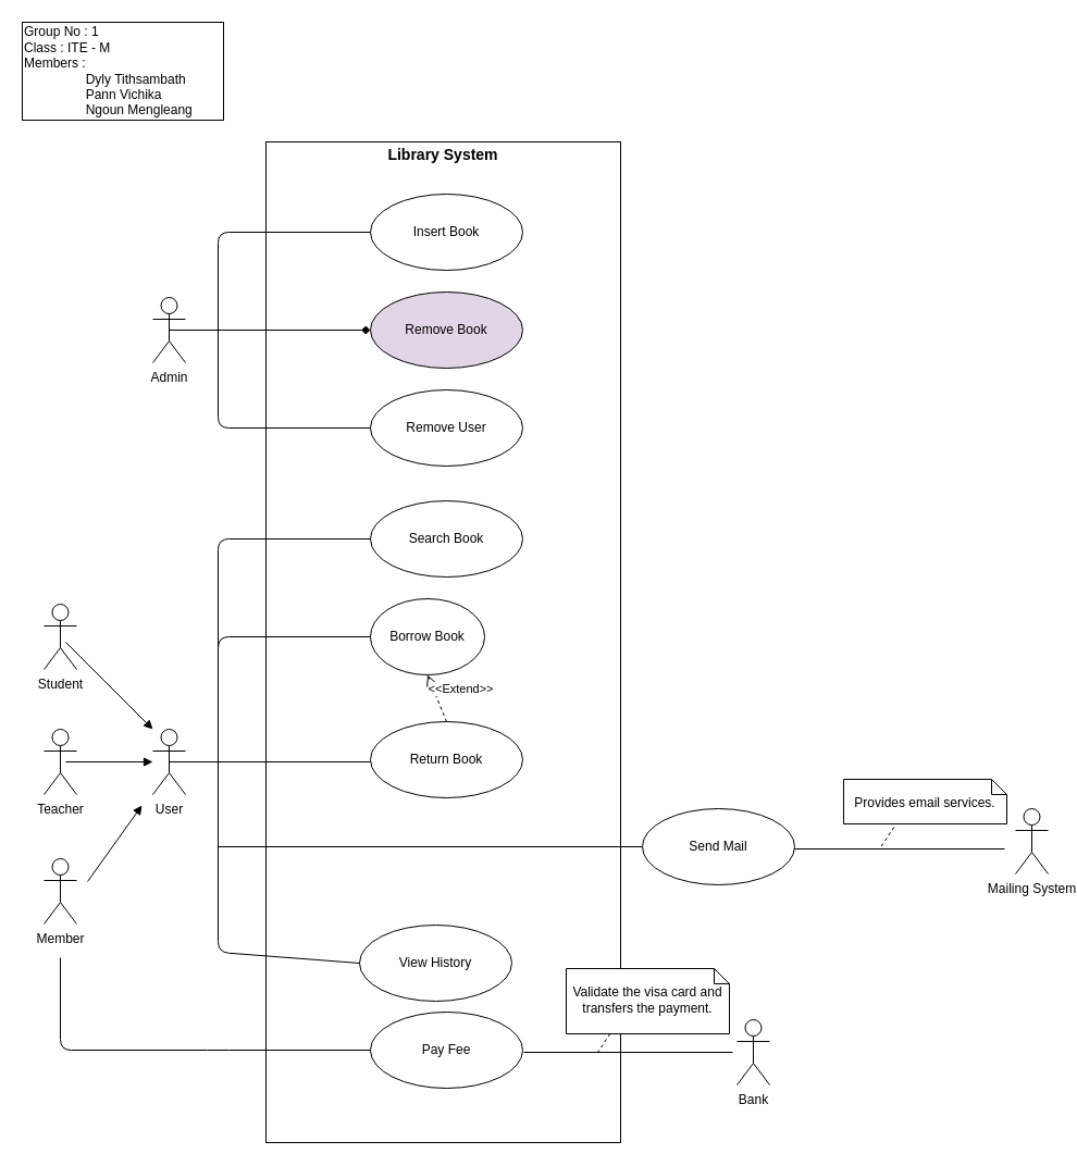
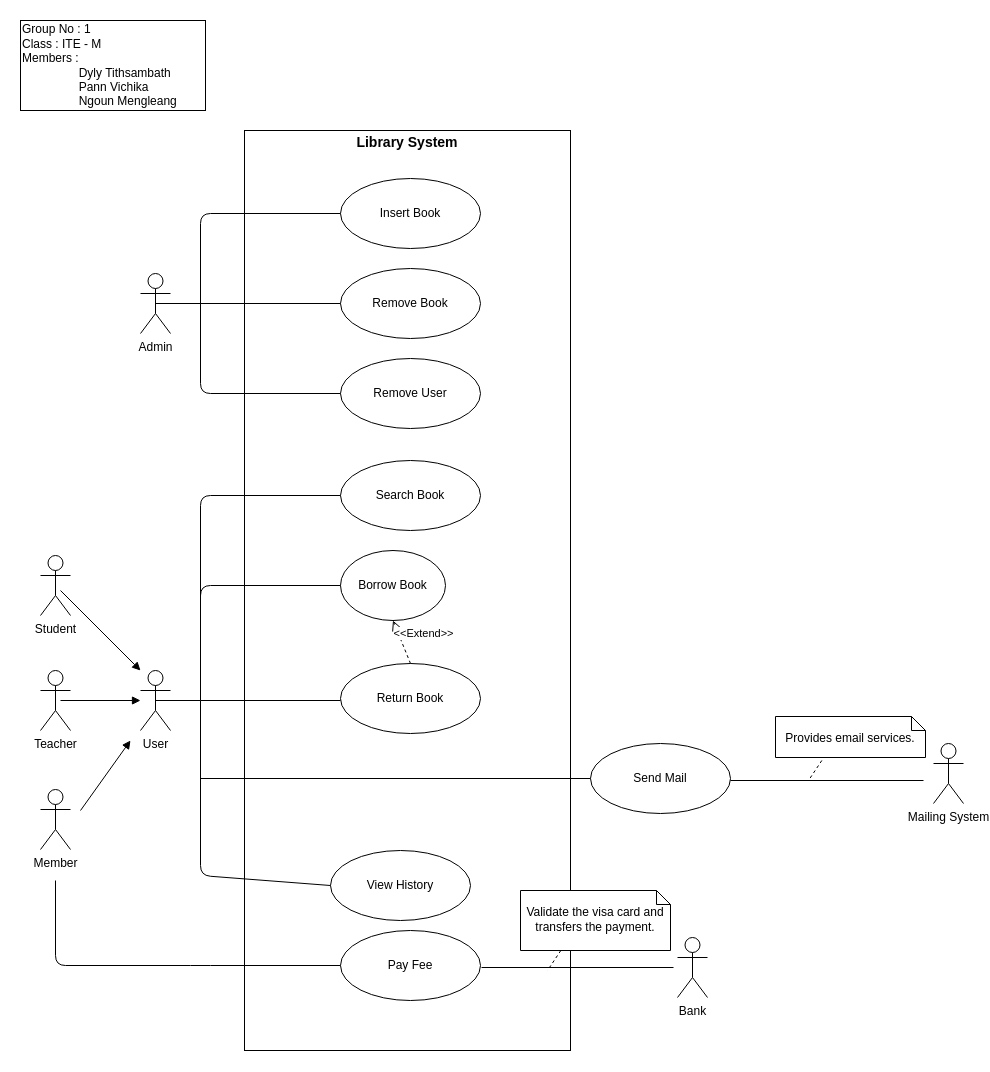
  <mxCell id="0" />
  <mxCell id="1" parent="0" />
  <mxCell id="2" value="Admin" style="shape=umlActor;verticalLabelPosition=bottom;verticalAlign=top;html=1;" parent="1" vertex="1"><mxGeometry x="140" y="273" width="30" height="60" as="geometry" /></mxCell>
  <mxCell id="3" value="Teacher" style="shape=umlActor;verticalLabelPosition=bottom;verticalAlign=top;html=1;" parent="1" vertex="1"><mxGeometry x="40" y="670" width="30" height="60" as="geometry" /></mxCell>
  <mxCell id="4" value="Student" style="shape=umlActor;verticalLabelPosition=bottom;verticalAlign=top;html=1;" parent="1" vertex="1"><mxGeometry x="40" y="555" width="30" height="60" as="geometry" /></mxCell>
  <mxCell id="5" value="User" style="shape=umlActor;verticalLabelPosition=bottom;verticalAlign=top;html=1;" parent="1" vertex="1"><mxGeometry x="140" y="670" width="30" height="60" as="geometry" /></mxCell>
  <mxCell id="6" value="Member" style="shape=umlActor;verticalLabelPosition=bottom;verticalAlign=top;html=1;" parent="1" vertex="1"><mxGeometry x="40" y="789" width="30" height="60" as="geometry" /></mxCell>
  <mxCell id="7" value="" style="html=1;" parent="1" vertex="1"><mxGeometry x="244" y="130" width="326" height="920" as="geometry" /></mxCell>
  <mxCell id="8" value="Insert Book" style="ellipse;whiteSpace=wrap;html=1;" parent="1" vertex="1"><mxGeometry x="340" y="178" width="140" height="70" as="geometry" /></mxCell>
- <mxCell id="9" value="Remove Book" style="ellipse;whiteSpace=wrap;html=1;fillColor=#e1d5e7;" parent="1" vertex="1"><mxGeometry x="340" y="268" width="140" height="70" as="geometry" /></mxCell>
+ <mxCell id="9" value="Remove Book" style="ellipse;whiteSpace=wrap;html=1;" parent="1" vertex="1"><mxGeometry x="340" y="268" width="140" height="70" as="geometry" /></mxCell>
  <mxCell id="10" value="Remove User" style="ellipse;whiteSpace=wrap;html=1;" parent="1" vertex="1"><mxGeometry x="340" y="358" width="140" height="70" as="geometry" /></mxCell>
  <mxCell id="11" value="Pay Fee" style="ellipse;whiteSpace=wrap;html=1;" parent="1" vertex="1"><mxGeometry x="340" y="930" width="140" height="70" as="geometry" /></mxCell>
- <mxCell id="12" value="" style="endArrow=diamond;html=1;exitX=0.5;exitY=0.5;exitDx=0;exitDy=0;exitPerimeter=0;entryX=0;entryY=0.5;entryDx=0;entryDy=0;" parent="1" source="2" target="9" edge="1"><mxGeometry width="50" height="50" relative="1" as="geometry"><mxPoint x="190" y="228" as="sourcePoint" /><mxPoint x="240" y="178" as="targetPoint" /></mxGeometry></mxCell>
+ <mxCell id="12" value="" style="endArrow=none;html=1;exitX=0.5;exitY=0.5;exitDx=0;exitDy=0;exitPerimeter=0;entryX=0;entryY=0.5;entryDx=0;entryDy=0;" parent="1" source="2" target="9" edge="1"><mxGeometry width="50" height="50" relative="1" as="geometry"><mxPoint x="190" y="228" as="sourcePoint" /><mxPoint x="240" y="178" as="targetPoint" /></mxGeometry></mxCell>
  <mxCell id="13" value="" style="endArrow=none;html=1;entryX=0;entryY=0.5;entryDx=0;entryDy=0;" parent="1" target="8" edge="1"><mxGeometry width="50" height="50" relative="1" as="geometry"><mxPoint x="200" y="303" as="sourcePoint" /><mxPoint x="350" y="313" as="targetPoint" /><Array as="points"><mxPoint x="200" y="213" /></Array></mxGeometry></mxCell>
  <mxCell id="14" value="" style="endArrow=none;html=1;entryX=0;entryY=0.5;entryDx=0;entryDy=0;" parent="1" target="10" edge="1"><mxGeometry width="50" height="50" relative="1" as="geometry"><mxPoint x="200" y="303" as="sourcePoint" /><mxPoint x="360" y="323" as="targetPoint" /><Array as="points"><mxPoint x="200" y="393" /></Array></mxGeometry></mxCell>
  <mxCell id="15" value="Search Book" style="ellipse;whiteSpace=wrap;html=1;" parent="1" vertex="1"><mxGeometry x="340" y="460" width="140" height="70" as="geometry" /></mxCell>
  <mxCell id="16" value="Borrow Book" style="ellipse;whiteSpace=wrap;html=1;" parent="1" vertex="1"><mxGeometry x="340" y="550" width="105" height="70" as="geometry" /></mxCell>
  <mxCell id="17" value="Return Book" style="ellipse;whiteSpace=wrap;html=1;" parent="1" vertex="1"><mxGeometry x="340" y="663" width="140" height="70" as="geometry" /></mxCell>
  <mxCell id="18" value="&amp;lt;&amp;lt;Extend&amp;gt;&amp;gt;" style="html=1;verticalAlign=bottom;endArrow=open;dashed=1;endSize=8;exitX=0.5;exitY=0;exitDx=0;exitDy=0;entryX=0.5;entryY=1;entryDx=0;entryDy=0;" parent="1" source="17" target="16" edge="1"><mxGeometry x="-0.395" y="-20" relative="1" as="geometry"><mxPoint x="570" y="750" as="sourcePoint" /><mxPoint x="410" y="640" as="targetPoint" /><mxPoint as="offset" /></mxGeometry></mxCell>
  <mxCell id="19" value="View History" style="ellipse;whiteSpace=wrap;html=1;" parent="1" vertex="1"><mxGeometry x="330" y="850" width="140" height="70" as="geometry" /></mxCell>
  <mxCell id="20" value="" style="endArrow=none;html=1;entryX=0;entryY=0.5;entryDx=0;entryDy=0;" parent="1" target="15" edge="1"><mxGeometry width="50" height="50" relative="1" as="geometry"><mxPoint x="200" y="600" as="sourcePoint" /><mxPoint x="170" y="551.67" as="targetPoint" /><Array as="points"><mxPoint x="200" y="600" /><mxPoint x="200" y="495" /></Array></mxGeometry></mxCell>
  <mxCell id="21" value="" style="endArrow=none;html=1;entryX=0;entryY=0.5;entryDx=0;entryDy=0;" parent="1" target="16" edge="1"><mxGeometry width="50" height="50" relative="1" as="geometry"><mxPoint x="200" y="700" as="sourcePoint" /><mxPoint x="350" y="505" as="targetPoint" /><Array as="points"><mxPoint x="200" y="585" /></Array></mxGeometry></mxCell>
  <mxCell id="22" value="" style="endArrow=none;html=1;" parent="1" edge="1"><mxGeometry width="50" height="50" relative="1" as="geometry"><mxPoint x="200" y="700" as="sourcePoint" /><mxPoint x="340" y="700" as="targetPoint" /><Array as="points" /></mxGeometry></mxCell>
  <mxCell id="23" value="" style="endArrow=none;html=1;entryX=0;entryY=0.5;entryDx=0;entryDy=0;" parent="1" target="19" edge="1"><mxGeometry width="50" height="50" relative="1" as="geometry"><mxPoint x="200" y="700" as="sourcePoint" /><mxPoint x="370" y="525" as="targetPoint" /><Array as="points"><mxPoint x="200" y="875" /></Array></mxGeometry></mxCell>
  <mxCell id="24" value="" style="endArrow=none;html=1;exitX=0.5;exitY=0.5;exitDx=0;exitDy=0;exitPerimeter=0;" parent="1" source="5" edge="1"><mxGeometry width="50" height="50" relative="1" as="geometry"><mxPoint x="120" y="630" as="sourcePoint" /><mxPoint x="200" y="700" as="targetPoint" /></mxGeometry></mxCell>
  <mxCell id="25" value="" style="endArrow=none;html=1;entryX=0;entryY=0.5;entryDx=0;entryDy=0;" parent="1" target="11" edge="1"><mxGeometry width="50" height="50" relative="1" as="geometry"><mxPoint x="55" y="880" as="sourcePoint" /><mxPoint x="230" y="950" as="targetPoint" /><Array as="points"><mxPoint x="55" y="965" /><mxPoint x="200" y="965" /></Array></mxGeometry></mxCell>
  <mxCell id="26" value="&lt;font style=&quot;font-size: 14px&quot;&gt;&lt;b&gt;Library System&lt;/b&gt;&lt;/font&gt;" style="text;html=1;strokeColor=none;fillColor=none;align=center;verticalAlign=middle;whiteSpace=wrap;rounded=0;" parent="1" vertex="1"><mxGeometry x="337" y="97" width="140" height="90" as="geometry" /></mxCell>
  <mxCell id="27" value="" style="html=1;verticalAlign=bottom;endArrow=block;" parent="1" edge="1"><mxGeometry width="80" relative="1" as="geometry"><mxPoint x="60" y="590" as="sourcePoint" /><mxPoint x="140" y="670" as="targetPoint" /></mxGeometry></mxCell>
  <mxCell id="28" value="" style="html=1;verticalAlign=bottom;endArrow=block;" parent="1" edge="1"><mxGeometry width="80" relative="1" as="geometry"><mxPoint x="60" y="700" as="sourcePoint" /><mxPoint x="140" y="700" as="targetPoint" /></mxGeometry></mxCell>
  <mxCell id="29" value="" style="html=1;verticalAlign=bottom;endArrow=block;" parent="1" edge="1"><mxGeometry width="80" relative="1" as="geometry"><mxPoint x="80" y="810" as="sourcePoint" /><mxPoint x="130" y="740" as="targetPoint" /></mxGeometry></mxCell>
  <mxCell id="30" value="&lt;div&gt;&lt;span&gt;Group No : 1&lt;/span&gt;&lt;/div&gt;&lt;div&gt;&lt;span&gt;Class : ITE - M&lt;/span&gt;&lt;/div&gt;&lt;div&gt;&lt;span&gt;Members :&lt;/span&gt;&lt;/div&gt;&lt;div&gt;&lt;span&gt;&amp;nbsp; &amp;nbsp; &amp;nbsp; &amp;nbsp; &amp;nbsp; &amp;nbsp; &amp;nbsp; &amp;nbsp; &amp;nbsp;Dyly Tithsambath&lt;/span&gt;&lt;/div&gt;&lt;div&gt;&lt;span&gt;&amp;nbsp; &amp;nbsp; &amp;nbsp; &amp;nbsp; &amp;nbsp; &amp;nbsp; &amp;nbsp; &amp;nbsp; &amp;nbsp;Pann Vichika&lt;/span&gt;&lt;/div&gt;&lt;div&gt;&lt;span&gt;&amp;nbsp; &amp;nbsp; &amp;nbsp; &amp;nbsp; &amp;nbsp; &amp;nbsp; &amp;nbsp; &amp;nbsp; &amp;nbsp;Ngoun Mengleang&lt;/span&gt;&lt;/div&gt;" style="rounded=0;whiteSpace=wrap;html=1;align=left;" parent="1" vertex="1"><mxGeometry x="20" y="20" width="185" height="90" as="geometry" /></mxCell>
  <mxCell id="31" value="Bank" style="shape=umlActor;verticalLabelPosition=bottom;labelBackgroundColor=#ffffff;verticalAlign=top;html=1;" parent="1" vertex="1"><mxGeometry x="677" y="937" width="30" height="60" as="geometry" /></mxCell>
  <mxCell id="32" value="" style="endArrow=none;dashed=1;endFill=0;endSize=12;html=1;" parent="1" edge="1"><mxGeometry width="160" relative="1" as="geometry"><mxPoint x="567" y="940" as="sourcePoint" /><mxPoint x="547" y="970" as="targetPoint" /><Array as="points"><mxPoint x="567" y="940" /></Array></mxGeometry></mxCell>
  <mxCell id="33" value="Send Mail" style="ellipse;whiteSpace=wrap;html=1;" parent="1" vertex="1"><mxGeometry x="590" y="743" width="140" height="70" as="geometry" /></mxCell>
  <mxCell id="34" value="" style="endArrow=none;html=1;entryX=0;entryY=0.5;entryDx=0;entryDy=0;" parent="1" target="33" edge="1"><mxGeometry width="50" height="50" relative="1" as="geometry"><mxPoint x="200" y="778" as="sourcePoint" /><mxPoint x="340" y="785" as="targetPoint" /><Array as="points" /></mxGeometry></mxCell>
  <mxCell id="35" value="Mailing System" style="shape=umlActor;verticalLabelPosition=bottom;labelBackgroundColor=#ffffff;verticalAlign=top;html=1;" parent="1" vertex="1"><mxGeometry x="933" y="743" width="30" height="60" as="geometry" /></mxCell>
  <mxCell id="36" value="" style="endArrow=none;endFill=0;endSize=12;html=1;entryX=0.986;entryY=0.6;entryDx=0;entryDy=0;entryPerimeter=0;" parent="1" edge="1"><mxGeometry width="160" relative="1" as="geometry"><mxPoint x="673" y="967" as="sourcePoint" /><mxPoint x="481.04" y="967" as="targetPoint" /></mxGeometry></mxCell>
  <mxCell id="37" value="" style="endArrow=none;endFill=0;endSize=12;html=1;" parent="1" edge="1"><mxGeometry width="160" relative="1" as="geometry"><mxPoint x="923" y="780" as="sourcePoint" /><mxPoint x="730" y="780" as="targetPoint" /></mxGeometry></mxCell>
  <mxCell id="38" value="&lt;br&gt;Validate the visa card and transfers the payment." style="shape=note;whiteSpace=wrap;html=1;size=14;verticalAlign=top;align=center;spacingTop=-6;" parent="1" vertex="1"><mxGeometry x="520" y="890" width="150" height="60" as="geometry" /></mxCell>
  <mxCell id="39" value="" style="endArrow=none;dashed=1;endFill=0;endSize=12;html=1;" parent="1" edge="1"><mxGeometry width="160" relative="1" as="geometry"><mxPoint x="828" y="750" as="sourcePoint" /><mxPoint x="808" y="780" as="targetPoint" /><Array as="points"><mxPoint x="828" y="750" /></Array></mxGeometry></mxCell>
  <mxCell id="40" value="&lt;br&gt;Provides email services." style="shape=note;whiteSpace=wrap;html=1;size=14;verticalAlign=top;align=center;spacingTop=-6;" parent="1" vertex="1"><mxGeometry x="775" y="716" width="150" height="41" as="geometry" /></mxCell>
